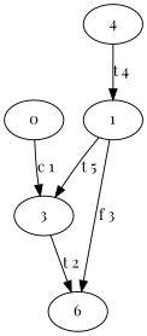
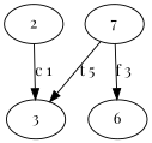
  digraph {
    fontname="Playfair Display"
    node [fontname="Playfair Display"]
    edge [fontname="Playfair Display"]
-   2 [label=0]
+   2
    3
    n3 [label=6]
-   1
-   4
+   1 [label=7]
    2 -> 3 [label="c 1"]
-   3 -> n3 [label="t 2"]
    1 -> 3 [label="t 5"]
    1 -> n3 [label="f 3"]
-   4 -> 1 [label="t 4"]
  }
